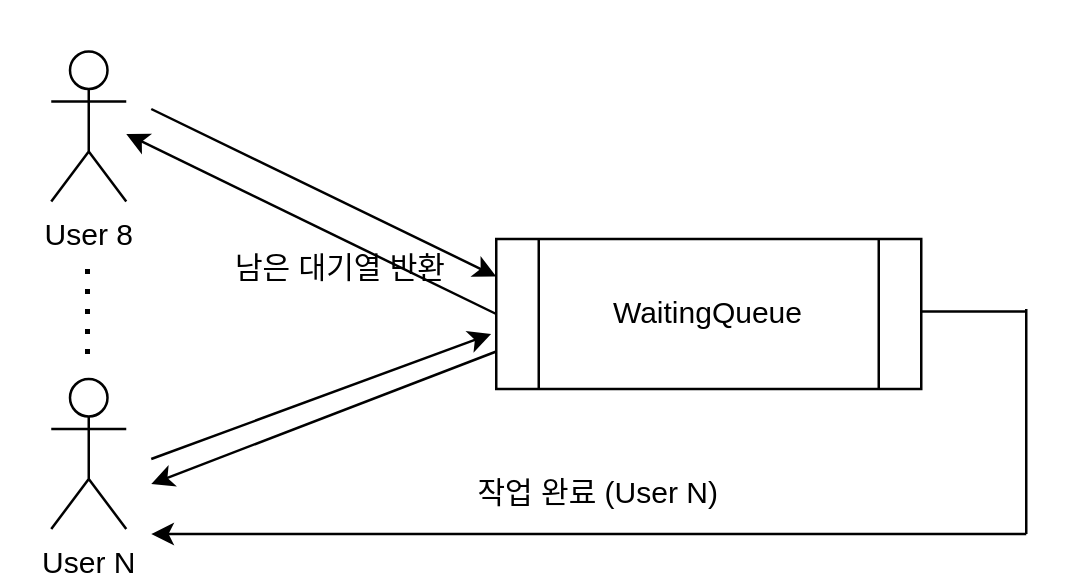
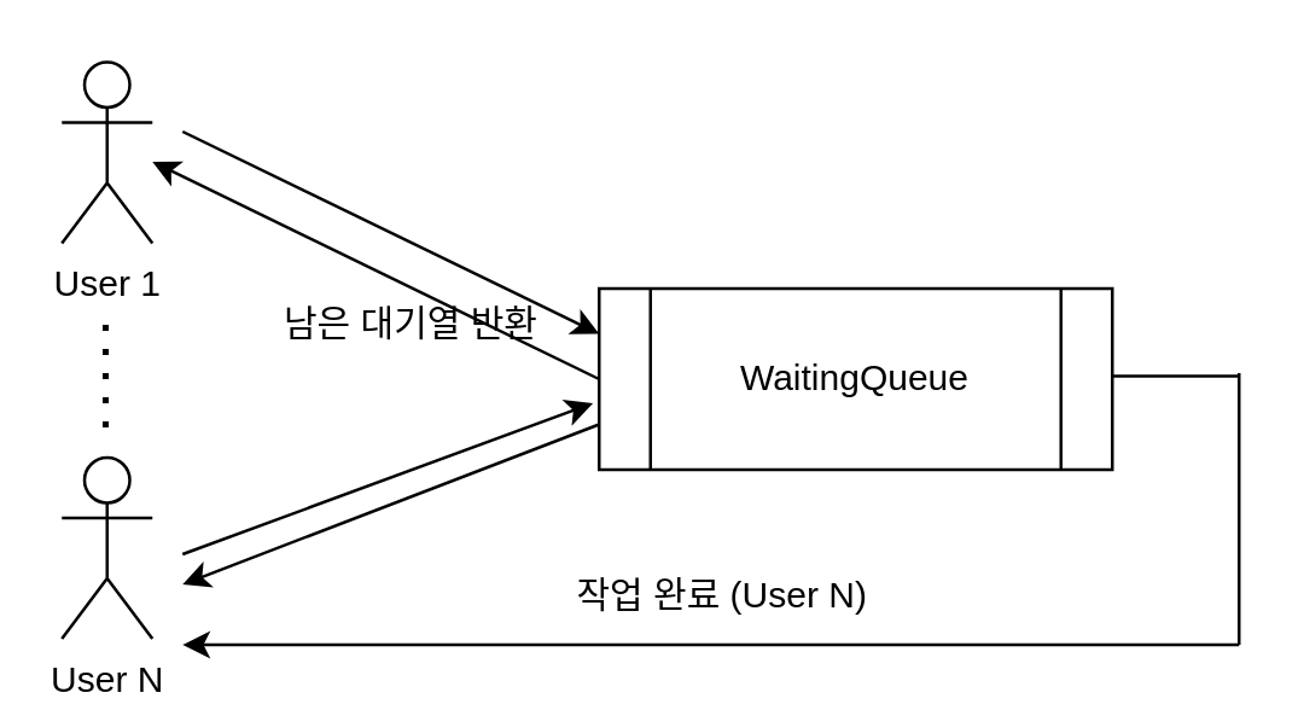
  <mxCell id="0" />
  <mxCell id="1" parent="0" />
  <mxCell id="2" value="User N" style="shape=umlActor;verticalLabelPosition=bottom;verticalAlign=top;html=1;outlineConnect=0;" vertex="1" parent="1"><mxGeometry x="20" y="151" width="30" height="60" as="geometry" /></mxCell>
- <mxCell id="3" value="User 8" style="shape=umlActor;verticalLabelPosition=bottom;verticalAlign=top;html=1;outlineConnect=0;" vertex="1" parent="1"><mxGeometry x="20" y="20" width="30" height="60" as="geometry" /></mxCell>
+ <mxCell id="3" value="User 1" style="shape=umlActor;verticalLabelPosition=bottom;verticalAlign=top;html=1;outlineConnect=0;" vertex="1" parent="1"><mxGeometry x="20" y="20" width="30" height="60" as="geometry" /></mxCell>
  <mxCell id="4" value="WaitingQueue" style="shape=process;whiteSpace=wrap;html=1;backgroundOutline=1;" vertex="1" parent="1"><mxGeometry x="198" y="95" width="170" height="60" as="geometry" /></mxCell>
  <mxCell id="5" value="" style="endArrow=none;dashed=1;html=1;dashPattern=1 3;strokeWidth=2;rounded=0;" edge="1" parent="1"><mxGeometry width="50" height="50" relative="1" as="geometry"><mxPoint x="34.5" y="141" as="sourcePoint" /><mxPoint x="34.5" y="101" as="targetPoint" /></mxGeometry></mxCell>
  <mxCell id="6" value="" style="endArrow=classic;html=1;rounded=0;exitX=0;exitY=0.5;exitDx=0;exitDy=0;" edge="1" parent="1" source="4"><mxGeometry width="50" height="50" relative="1" as="geometry"><mxPoint x="50" y="123.002" as="sourcePoint" /><mxPoint x="50" y="53" as="targetPoint" /></mxGeometry></mxCell>
  <mxCell id="7" value="남은 대기열 반환" style="text;strokeColor=none;fillColor=none;align=left;verticalAlign=middle;spacingLeft=4;spacingRight=4;overflow=hidden;points=[[0,0.5],[1,0.5]];portConstraint=eastwest;rotatable=0;" vertex="1" parent="1"><mxGeometry x="88" y="91" width="97" height="30" as="geometry" /></mxCell>
  <mxCell id="8" value="" style="endArrow=classic;html=1;rounded=0;entryX=-0.012;entryY=0.633;entryDx=0;entryDy=0;entryPerimeter=0;" edge="1" parent="1" target="4"><mxGeometry width="50" height="50" relative="1" as="geometry"><mxPoint x="60" y="183" as="sourcePoint" /><mxPoint x="230" y="163" as="targetPoint" /></mxGeometry></mxCell>
  <mxCell id="9" value="" style="endArrow=classic;html=1;rounded=0;entryX=0;entryY=0.25;entryDx=0;entryDy=0;" edge="1" parent="1" target="4"><mxGeometry width="50" height="50" relative="1" as="geometry"><mxPoint x="60" y="43" as="sourcePoint" /><mxPoint x="60" y="63" as="targetPoint" /></mxGeometry></mxCell>
  <mxCell id="10" value="" style="endArrow=none;html=1;rounded=0;exitX=1;exitY=0.5;exitDx=0;exitDy=0;" edge="1" parent="1"><mxGeometry width="50" height="50" relative="1" as="geometry"><mxPoint x="368" y="124" as="sourcePoint" /><mxPoint x="410" y="124" as="targetPoint" /></mxGeometry></mxCell>
  <mxCell id="11" value="" style="endArrow=none;html=1;rounded=0;" edge="1" parent="1"><mxGeometry width="50" height="50" relative="1" as="geometry"><mxPoint x="410" y="123" as="sourcePoint" /><mxPoint x="410" y="213" as="targetPoint" /></mxGeometry></mxCell>
  <mxCell id="12" value="" style="endArrow=classic;html=1;rounded=0;" edge="1" parent="1"><mxGeometry width="50" height="50" relative="1" as="geometry"><mxPoint x="410" y="213" as="sourcePoint" /><mxPoint x="60" y="213" as="targetPoint" /></mxGeometry></mxCell>
  <mxCell id="13" value="작업 완료 (User N)" style="text;strokeColor=none;fillColor=none;align=left;verticalAlign=middle;spacingLeft=4;spacingRight=4;overflow=hidden;points=[[0,0.5],[1,0.5]];portConstraint=eastwest;rotatable=0;" vertex="1" parent="1"><mxGeometry x="185" y="181" width="140" height="30" as="geometry" /></mxCell>
  <mxCell id="14" value="" style="endArrow=classic;html=1;rounded=0;exitX=0;exitY=0.75;exitDx=0;exitDy=0;" edge="1" parent="1" source="4"><mxGeometry width="50" height="50" relative="1" as="geometry"><mxPoint x="180" y="193" as="sourcePoint" /><mxPoint x="60" y="193" as="targetPoint" /></mxGeometry></mxCell>
